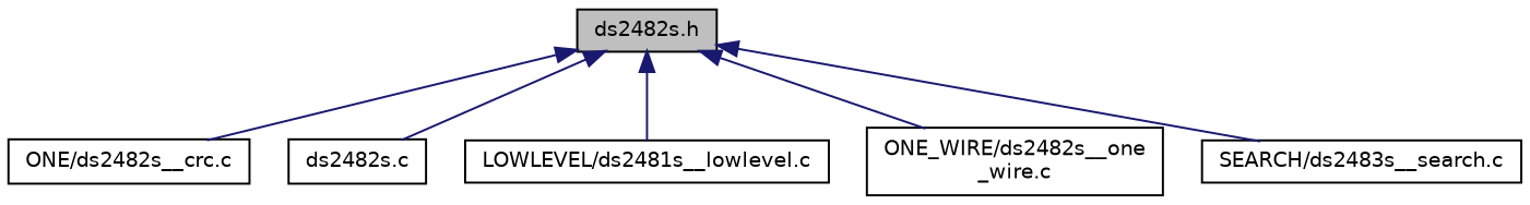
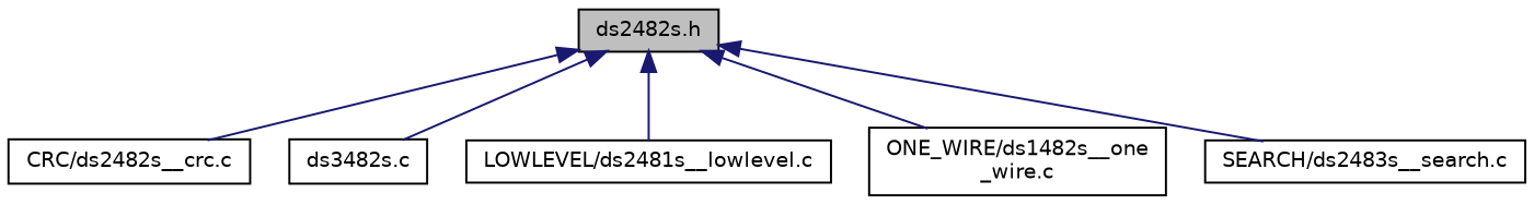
  digraph {
    node [color=black fillcolor=white fontname=Helvetica fontsize=10 shape=record style=filled]
    edge [color=midnightblue dir=back fontname=Helvetica fontsize=10 labelfontname=Helvetica labelfontsize=10 style=solid]
    n1 [fillcolor=grey75 fontcolor=black height=0.2 label="ds2482s.h" width=0.4]
-   n2 [height=0.2 label="ONE/ds2482s__crc.c" width=0.4]
-   n3 [height=0.2 label="ds2482s.c" width=0.4]
+   n2 [height=0.2 label="CRC/ds2482s__crc.c" width=0.4]
+   n3 [height=0.2 label="ds3482s.c" width=0.4]
    n4 [height=0.2 label="LOWLEVEL/ds2481s__lowlevel.c" width=0.4]
-   n5 [height=0.2 label="ONE_WIRE/ds2482s__one\l_wire.c" width=0.4]
+   n5 [height=0.2 label="ONE_WIRE/ds1482s__one\l_wire.c" width=0.4]
    n6 [height=0.2 label="SEARCH/ds2483s__search.c" width=0.4]
    n1 -> n2
    n1 -> n3
    n1 -> n4
    n1 -> n5
    n1 -> n6
  }
